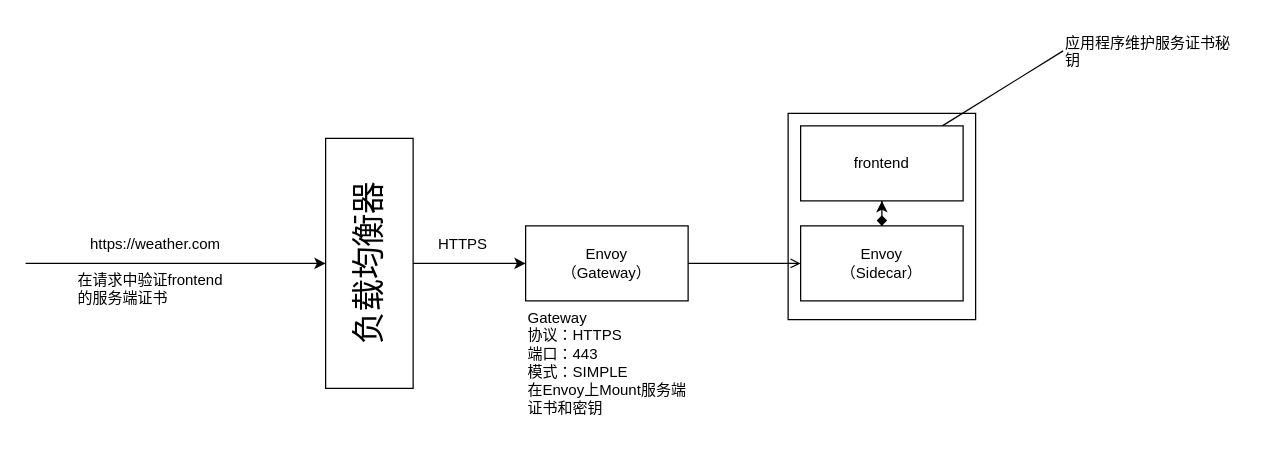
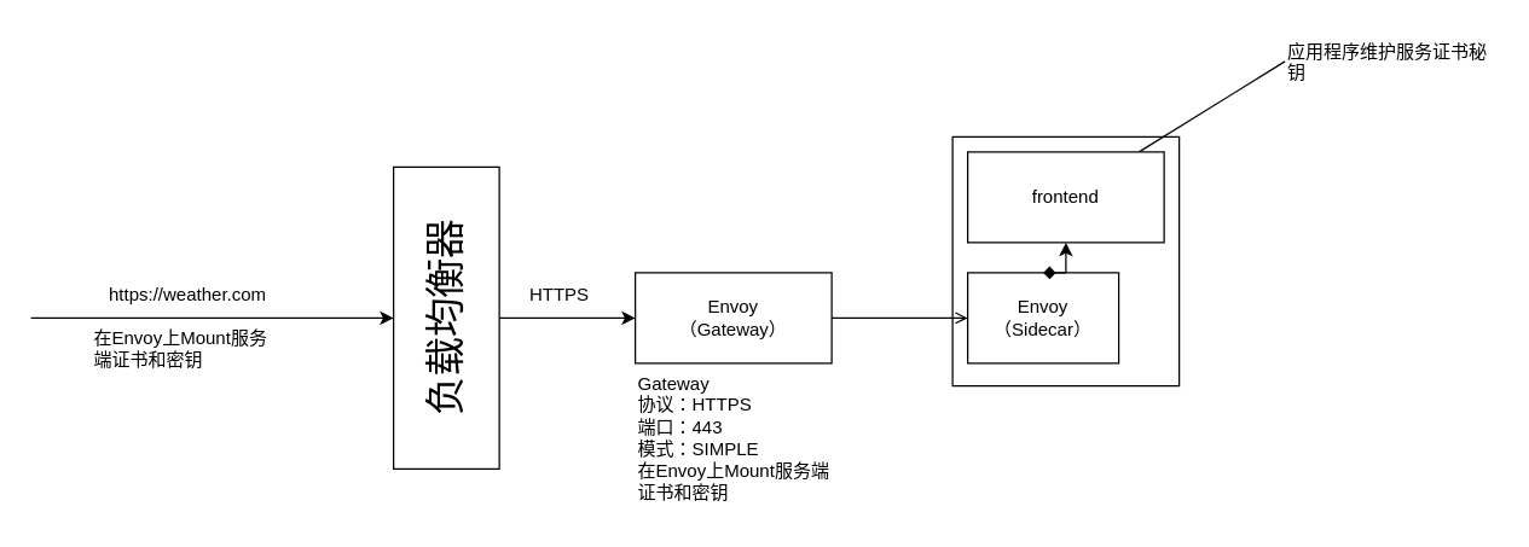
  <mxCell id="0" />
  <mxCell id="1" parent="0" />
  <mxCell id="2" value="" style="rounded=0;whiteSpace=wrap;html=1;align=left;" vertex="1" parent="1"><mxGeometry x="630" y="90" width="150" height="165" as="geometry" /></mxCell>
  <mxCell id="3" value="&lt;font style=&quot;font-size: 26px&quot;&gt;负载均衡器&lt;/font&gt;" style="rounded=0;whiteSpace=wrap;html=1;horizontal=0;" vertex="1" parent="1"><mxGeometry x="260" y="110" width="70" height="200" as="geometry" /></mxCell>
  <mxCell id="4" value="" style="endArrow=classic;html=1;entryX=0;entryY=0.5;entryDx=0;entryDy=0;" edge="1" parent="1" target="3"><mxGeometry width="50" height="50" relative="1" as="geometry"><mxPoint x="20" y="210" as="sourcePoint" /><mxPoint x="40" y="260" as="targetPoint" /></mxGeometry></mxCell>
  <mxCell id="5" value="https://weather.com" style="text;html=1;strokeColor=none;fillColor=none;align=left;verticalAlign=middle;whiteSpace=wrap;rounded=0;" vertex="1" parent="1"><mxGeometry x="70" y="180" width="120" height="30" as="geometry" /></mxCell>
- <mxCell id="6" value="在请求中验证frontend的服务端证书" style="text;html=1;strokeColor=none;fillColor=none;align=left;verticalAlign=top;whiteSpace=wrap;rounded=0;" vertex="1" parent="1"><mxGeometry x="60" y="210" width="120" height="50" as="geometry" /></mxCell>
+ <mxCell id="6" value="在Envoy上Mount服务端证书和密钥" style="text;html=1;strokeColor=none;fillColor=none;align=left;verticalAlign=top;whiteSpace=wrap;rounded=0;" vertex="1" parent="1"><mxGeometry x="60" y="210" width="120" height="50" as="geometry" /></mxCell>
  <mxCell id="7" value="" style="endArrow=classic;html=1;exitX=1;exitY=0.5;exitDx=0;exitDy=0;" edge="1" parent="1" source="3"><mxGeometry width="50" height="50" relative="1" as="geometry"><mxPoint x="450" y="210" as="sourcePoint" /><mxPoint x="420" y="210" as="targetPoint" /></mxGeometry></mxCell>
  <mxCell id="8" value="HTTPS" style="text;html=1;strokeColor=none;fillColor=none;align=center;verticalAlign=middle;whiteSpace=wrap;rounded=0;" vertex="1" parent="1"><mxGeometry x="350" y="185" width="40" height="20" as="geometry" /></mxCell>
  <mxCell id="9" value="Envoy&lt;br&gt;（Gateway）" style="rounded=0;whiteSpace=wrap;html=1;align=center;" vertex="1" parent="1"><mxGeometry x="420" y="180" width="130" height="60" as="geometry" /></mxCell>
  <mxCell id="10" value="" style="endArrow=open;html=1;exitX=1;exitY=0.5;exitDx=0;exitDy=0;entryX=0;entryY=0.5;entryDx=0;entryDy=0;" edge="1" parent="1" source="9" target="12"><mxGeometry width="50" height="50" relative="1" as="geometry"><mxPoint x="670" y="210" as="sourcePoint" /><mxPoint x="620" y="210" as="targetPoint" /></mxGeometry></mxCell>
  <mxCell id="11" value="Gateway&lt;br&gt;协议：HTTPS&lt;br&gt;端口：443&lt;br&gt;模式：SIMPLE&lt;br&gt;在Envoy上Mount服务端证书和密钥" style="text;html=1;strokeColor=none;fillColor=none;align=left;verticalAlign=top;whiteSpace=wrap;rounded=0;" vertex="1" parent="1"><mxGeometry x="420" y="240" width="140" height="100" as="geometry" /></mxCell>
- <mxCell id="12" value="Envoy&lt;br&gt;（Sidecar）" style="rounded=0;whiteSpace=wrap;html=1;align=center;" vertex="1" parent="1"><mxGeometry x="640" y="180" width="130" height="60" as="geometry" /></mxCell>
+ <mxCell id="12" value="Envoy&lt;br&gt;（Sidecar）" style="rounded=0;whiteSpace=wrap;html=1;align=center;" vertex="1" parent="1"><mxGeometry x="640" y="180" width="100" height="60" as="geometry" /></mxCell>
  <mxCell id="13" style="edgeStyle=orthogonalEdgeStyle;rounded=0;orthogonalLoop=1;jettySize=auto;html=1;startArrow=classic;startFill=1;endArrow=diamond;" edge="1" parent="1" source="15" target="12"><mxGeometry relative="1" as="geometry" /></mxCell>
  <mxCell id="14" style="rounded=0;orthogonalLoop=1;jettySize=auto;html=1;startArrow=none;startFill=0;endArrow=none;endFill=0;dashed=0;entryX=0;entryY=0.5;entryDx=0;entryDy=0;" edge="1" parent="1" source="15" target="16"><mxGeometry relative="1" as="geometry" /></mxCell>
  <mxCell id="15" value="frontend" style="rounded=0;whiteSpace=wrap;html=1;align=center;" vertex="1" parent="1"><mxGeometry x="640" y="100" width="130" height="60" as="geometry" /></mxCell>
  <mxCell id="16" value="应用程序维护服务证书秘钥" style="text;html=1;strokeColor=none;fillColor=none;align=left;verticalAlign=top;whiteSpace=wrap;rounded=0;" vertex="1" parent="1"><mxGeometry x="850" y="20" width="140" height="40" as="geometry" /></mxCell>
